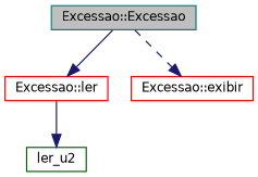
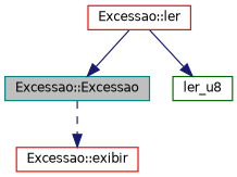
  digraph {
    rankdir=TB
    node [color=red fillcolor=white fontname=Helvetica fontsize=10 shape=record style=filled]
    edge [color=midnightblue fontname=Helvetica fontsize=10 labelfontname=Helvetica labelfontsize=10 style=solid]
    n1 [color=teal fillcolor=grey75 fontcolor=black height=0.2 label="Excessao::Excessao" width=0.4]
    n2 [height=0.2 label="Excessao::ler" width=0.4]
    n3 [height=0.2 label="Excessao::exibir" width=0.4]
-   n4 [color=darkgreen height=0.2 label=ler_u2 width=0.4]
-   n1 -> n2
+   n4 [color=darkgreen height=0.2 label=ler_u8 width=0.4]
+   n2 -> n1
    n1 -> n3 [style=dashed]
    n2 -> n4
  }
